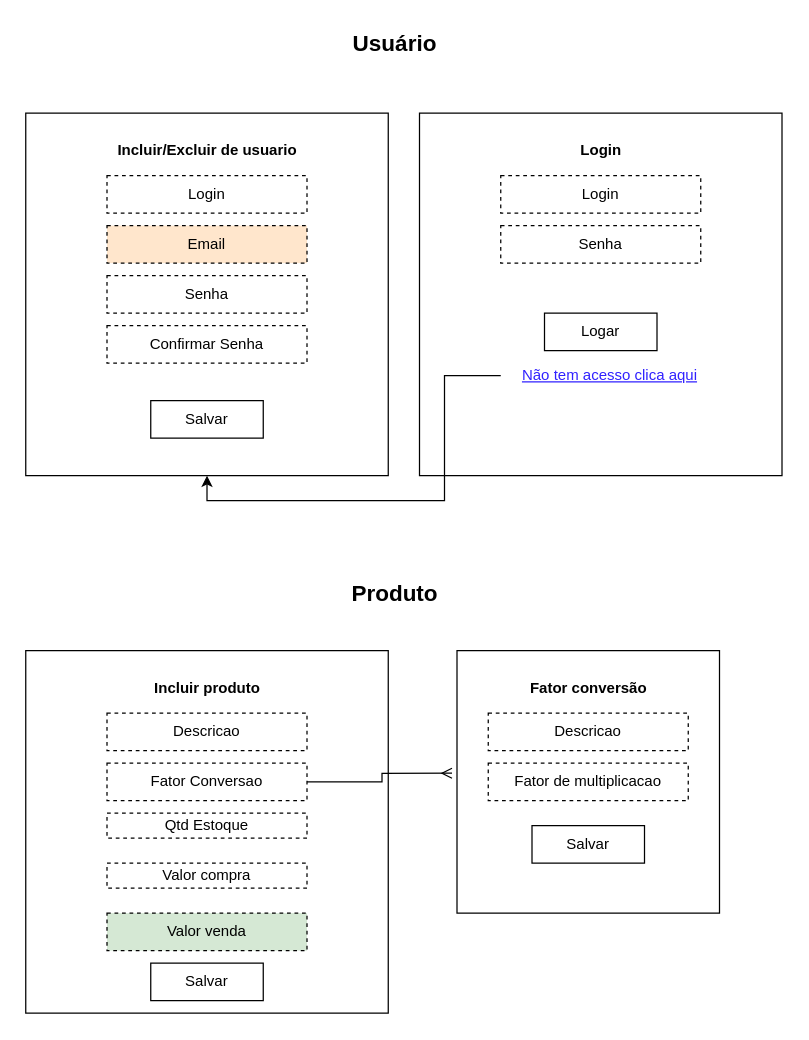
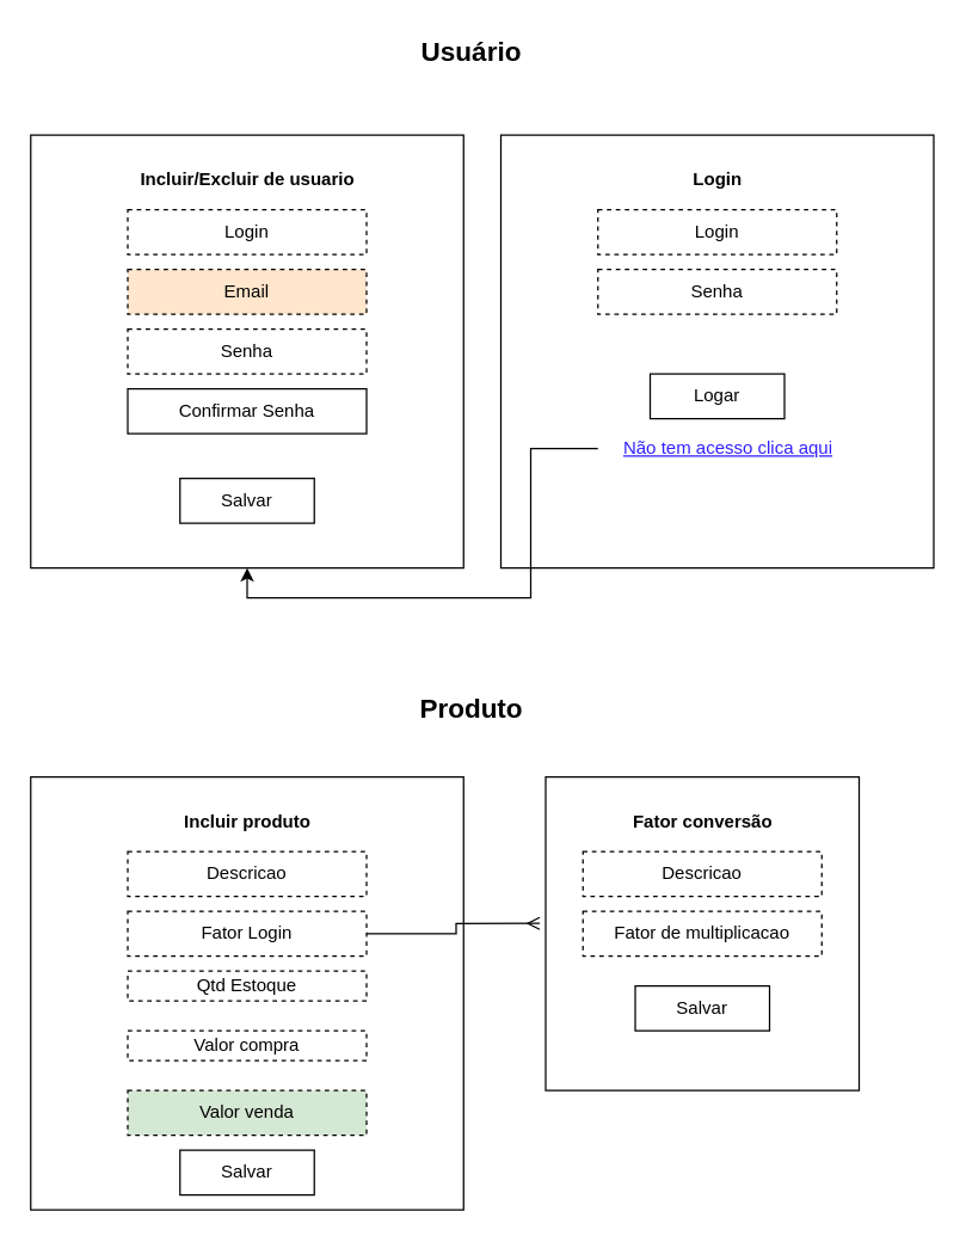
  <mxCell id="0" />
  <mxCell id="1" parent="0" />
  <mxCell id="2" value="" style="whiteSpace=wrap;html=1;aspect=fixed;" vertex="1" parent="1"><mxGeometry x="20" y="90" width="290" height="290" as="geometry" /></mxCell>
  <mxCell id="3" value="Login" style="rounded=0;whiteSpace=wrap;html=1;dashed=1;" vertex="1" parent="1"><mxGeometry x="85" y="140" width="160" height="30" as="geometry" /></mxCell>
  <mxCell id="4" value="Email" style="rounded=0;whiteSpace=wrap;html=1;dashed=1;fillColor=#ffe6cc;" vertex="1" parent="1"><mxGeometry x="85" y="180" width="160" height="30" as="geometry" /></mxCell>
  <mxCell id="5" value="Senha" style="rounded=0;whiteSpace=wrap;html=1;dashed=1;" vertex="1" parent="1"><mxGeometry x="85" y="220" width="160" height="30" as="geometry" /></mxCell>
- <mxCell id="6" value="Confirmar Senha" style="rounded=0;whiteSpace=wrap;html=1;dashed=1;" vertex="1" parent="1"><mxGeometry x="85" y="260" width="160" height="30" as="geometry" /></mxCell>
+ <mxCell id="6" value="Confirmar Senha" style="rounded=0;whiteSpace=wrap;html=1;dashed=0;" vertex="1" parent="1"><mxGeometry x="85" y="260" width="160" height="30" as="geometry" /></mxCell>
  <mxCell id="7" value="Salvar" style="rounded=0;whiteSpace=wrap;html=1;" vertex="1" parent="1"><mxGeometry x="120" y="320" width="90" height="30" as="geometry" /></mxCell>
  <mxCell id="8" value="Incluir/Excluir de usuario" style="text;html=1;align=center;verticalAlign=middle;resizable=0;points=[];autosize=1;strokeColor=none;fontStyle=1" vertex="1" parent="1"><mxGeometry x="85" y="110" width="160" height="20" as="geometry" /></mxCell>
  <mxCell id="9" value="" style="whiteSpace=wrap;html=1;aspect=fixed;" vertex="1" parent="1"><mxGeometry x="335" y="90" width="290" height="290" as="geometry" /></mxCell>
  <mxCell id="10" value="Login" style="rounded=0;whiteSpace=wrap;html=1;dashed=1;" vertex="1" parent="1"><mxGeometry x="400" y="140" width="160" height="30" as="geometry" /></mxCell>
  <mxCell id="11" value="Senha" style="rounded=0;whiteSpace=wrap;html=1;dashed=1;" vertex="1" parent="1"><mxGeometry x="400" y="180" width="160" height="30" as="geometry" /></mxCell>
  <mxCell id="12" value="Logar" style="rounded=0;whiteSpace=wrap;html=1;" vertex="1" parent="1"><mxGeometry x="435" y="250" width="90" height="30" as="geometry" /></mxCell>
  <mxCell id="13" value="Login" style="text;html=1;align=center;verticalAlign=middle;resizable=0;points=[];autosize=1;strokeColor=none;fontStyle=1" vertex="1" parent="1"><mxGeometry x="455" y="110" width="50" height="20" as="geometry" /></mxCell>
  <mxCell id="14" style="edgeStyle=orthogonalEdgeStyle;rounded=0;orthogonalLoop=1;jettySize=auto;html=1;fontColor=#3021FF;entryX=0.5;entryY=1;entryDx=0;entryDy=0;" edge="1" parent="1" source="15" target="2"><mxGeometry relative="1" as="geometry"><mxPoint x="487.5" y="810" as="targetPoint" /></mxGeometry></mxCell>
  <mxCell id="15" value="Não tem acesso clica aqui" style="text;html=1;strokeColor=none;fillColor=none;align=center;verticalAlign=middle;whiteSpace=wrap;rounded=0;fontStyle=4;fontColor=#3021FF;" vertex="1" parent="1"><mxGeometry x="400" y="290" width="175" height="20" as="geometry" /></mxCell>
  <mxCell id="16" value="Usuário" style="text;html=1;align=center;verticalAlign=middle;resizable=0;points=[];autosize=1;strokeColor=none;fontStyle=1;fontSize=18;" vertex="1" parent="1"><mxGeometry x="275" y="20" width="80" height="30" as="geometry" /></mxCell>
  <mxCell id="17" value="" style="whiteSpace=wrap;html=1;aspect=fixed;" vertex="1" parent="1"><mxGeometry x="20" y="520" width="290" height="290" as="geometry" /></mxCell>
  <mxCell id="18" value="Descricao" style="rounded=0;whiteSpace=wrap;html=1;dashed=1;" vertex="1" parent="1"><mxGeometry x="85" y="570" width="160" height="30" as="geometry" /></mxCell>
  <mxCell id="19" style="edgeStyle=orthogonalEdgeStyle;rounded=0;orthogonalLoop=1;jettySize=auto;html=1;entryX=-0.019;entryY=0.467;entryDx=0;entryDy=0;entryPerimeter=0;fontSize=18;fontColor=#3021FF;endArrow=ERmany;endFill=0;startArrow=none;startFill=0;" edge="1" parent="1" source="20" target="27"><mxGeometry relative="1" as="geometry" /></mxCell>
- <mxCell id="20" value="Fator Conversao" style="rounded=0;whiteSpace=wrap;html=1;dashed=1;" vertex="1" parent="1"><mxGeometry x="85" y="610" width="160" height="30" as="geometry" /></mxCell>
+ <mxCell id="20" value="Fator Login" style="rounded=0;whiteSpace=wrap;html=1;dashed=1;" vertex="1" parent="1"><mxGeometry x="85" y="610" width="160" height="30" as="geometry" /></mxCell>
  <mxCell id="21" value="Qtd Estoque" style="rounded=0;whiteSpace=wrap;html=1;dashed=1;" vertex="1" parent="1"><mxGeometry x="85" y="650" width="160" height="20" as="geometry" /></mxCell>
  <mxCell id="22" value="Valor compra" style="rounded=0;whiteSpace=wrap;html=1;dashed=1;" vertex="1" parent="1"><mxGeometry x="85" y="690" width="160" height="20" as="geometry" /></mxCell>
  <mxCell id="23" value="Salvar" style="rounded=0;whiteSpace=wrap;html=1;" vertex="1" parent="1"><mxGeometry x="120" y="770" width="90" height="30" as="geometry" /></mxCell>
  <mxCell id="24" value="Incluir produto" style="text;html=1;align=center;verticalAlign=middle;resizable=0;points=[];autosize=1;strokeColor=none;fontStyle=1" vertex="1" parent="1"><mxGeometry x="115" y="540" width="100" height="20" as="geometry" /></mxCell>
  <mxCell id="25" value="Produto" style="text;html=1;align=center;verticalAlign=middle;resizable=0;points=[];autosize=1;strokeColor=none;fontStyle=1;fontSize=18;" vertex="1" parent="1"><mxGeometry x="275" y="460" width="80" height="30" as="geometry" /></mxCell>
  <mxCell id="26" value="Valor venda" style="rounded=0;whiteSpace=wrap;html=1;dashed=1;fillColor=#d5e8d4;" vertex="1" parent="1"><mxGeometry x="85" y="730" width="160" height="30" as="geometry" /></mxCell>
  <mxCell id="27" value="" style="whiteSpace=wrap;html=1;aspect=fixed;" vertex="1" parent="1"><mxGeometry x="365" y="520" width="210" height="210" as="geometry" /></mxCell>
  <mxCell id="28" value="Descricao" style="rounded=0;whiteSpace=wrap;html=1;dashed=1;" vertex="1" parent="1"><mxGeometry x="390" y="570" width="160" height="30" as="geometry" /></mxCell>
  <mxCell id="29" value="Fator de multiplicacao" style="rounded=0;whiteSpace=wrap;html=1;dashed=1;" vertex="1" parent="1"><mxGeometry x="390" y="610" width="160" height="30" as="geometry" /></mxCell>
  <mxCell id="30" value="Salvar" style="rounded=0;whiteSpace=wrap;html=1;" vertex="1" parent="1"><mxGeometry x="425" y="660" width="90" height="30" as="geometry" /></mxCell>
  <mxCell id="31" value="Fator conversão" style="text;html=1;align=center;verticalAlign=middle;resizable=0;points=[];autosize=1;strokeColor=none;fontStyle=1" vertex="1" parent="1"><mxGeometry x="415" y="540" width="110" height="20" as="geometry" /></mxCell>
